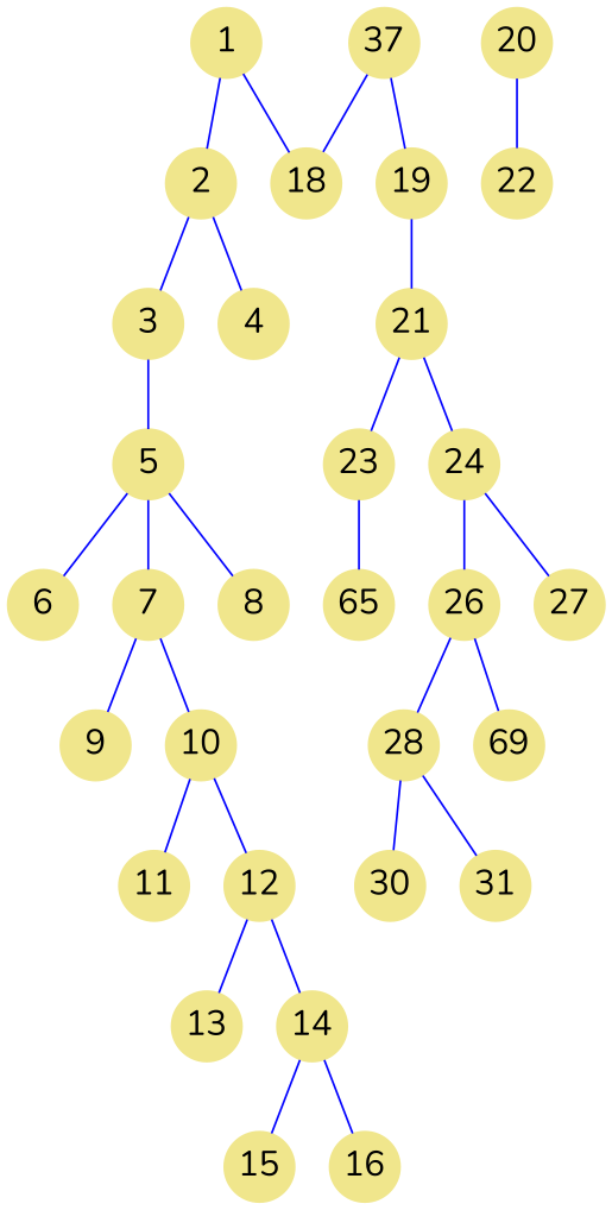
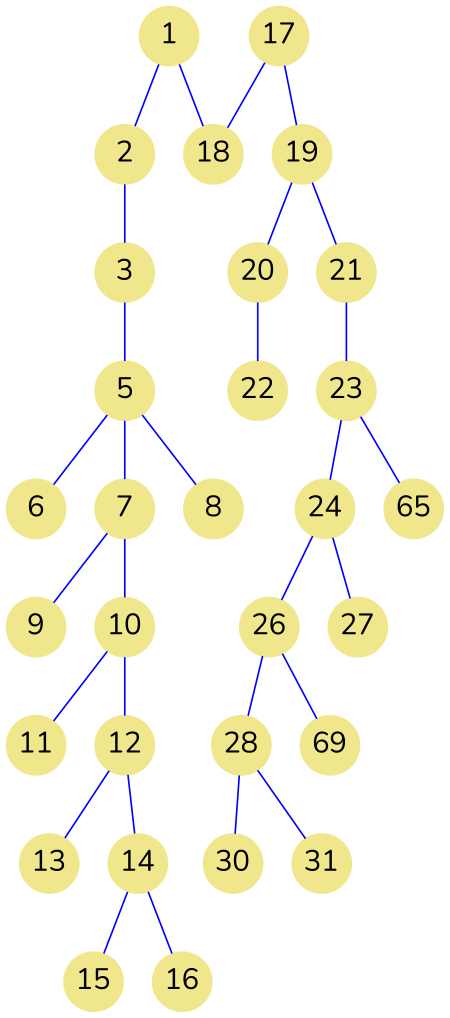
  graph {
    fontname=Nunito
    node [color=khaki fixedsize=true fontcolor=black fontname=Nunito fontsize=18 shape=circle style=filled]
    edge [color=blue fontname=Nunito]
    n1 [label=1]
    n2 [label=2]
    n3 [label=18]
    n4 [label=3]
-   n5 [label=4]
-   n6 [label=37]
+   n6 [label=17]
    n7 [label=19]
    n8 [label=5]
    n9 [label=6]
    n10 [label=7]
    n11 [label=8]
    n12 [label=9]
    n13 [label=10]
    n14 [label=11]
    n15 [label=12]
    n16 [label=13]
    n17 [label=14]
    n18 [label=15]
    n19 [label=16]
    n20 [label=20]
    n21 [label=21]
    n22 [label=22]
    n23 [label=23]
    n24 [label=24]
    n25 [label=65]
    n26 [label=26]
    n27 [label=27]
    n28 [label=28]
    n29 [label=69]
    n30 [label=30]
    n31 [label=31]
    n1 -- n2
    n1 -- n3
    n2 -- n4
-   n2 -- n5
    n4 -- n8
    n6 -- n3
    n6 -- n7
+   n7 -- n20
    n7 -- n21
    n8 -- n9
    n8 -- n10
    n8 -- n11
    n10 -- n12
    n10 -- n13
    n13 -- n14
    n13 -- n15
    n15 -- n16
    n15 -- n17
    n17 -- n18
    n17 -- n19
    n20 -- n22
    n21 -- n23
-   n21 -- n24
+   n23 -- n24
    n23 -- n25
    n24 -- n26
    n24 -- n27
    n26 -- n28
    n26 -- n29
    n28 -- n30
    n28 -- n31
  }
